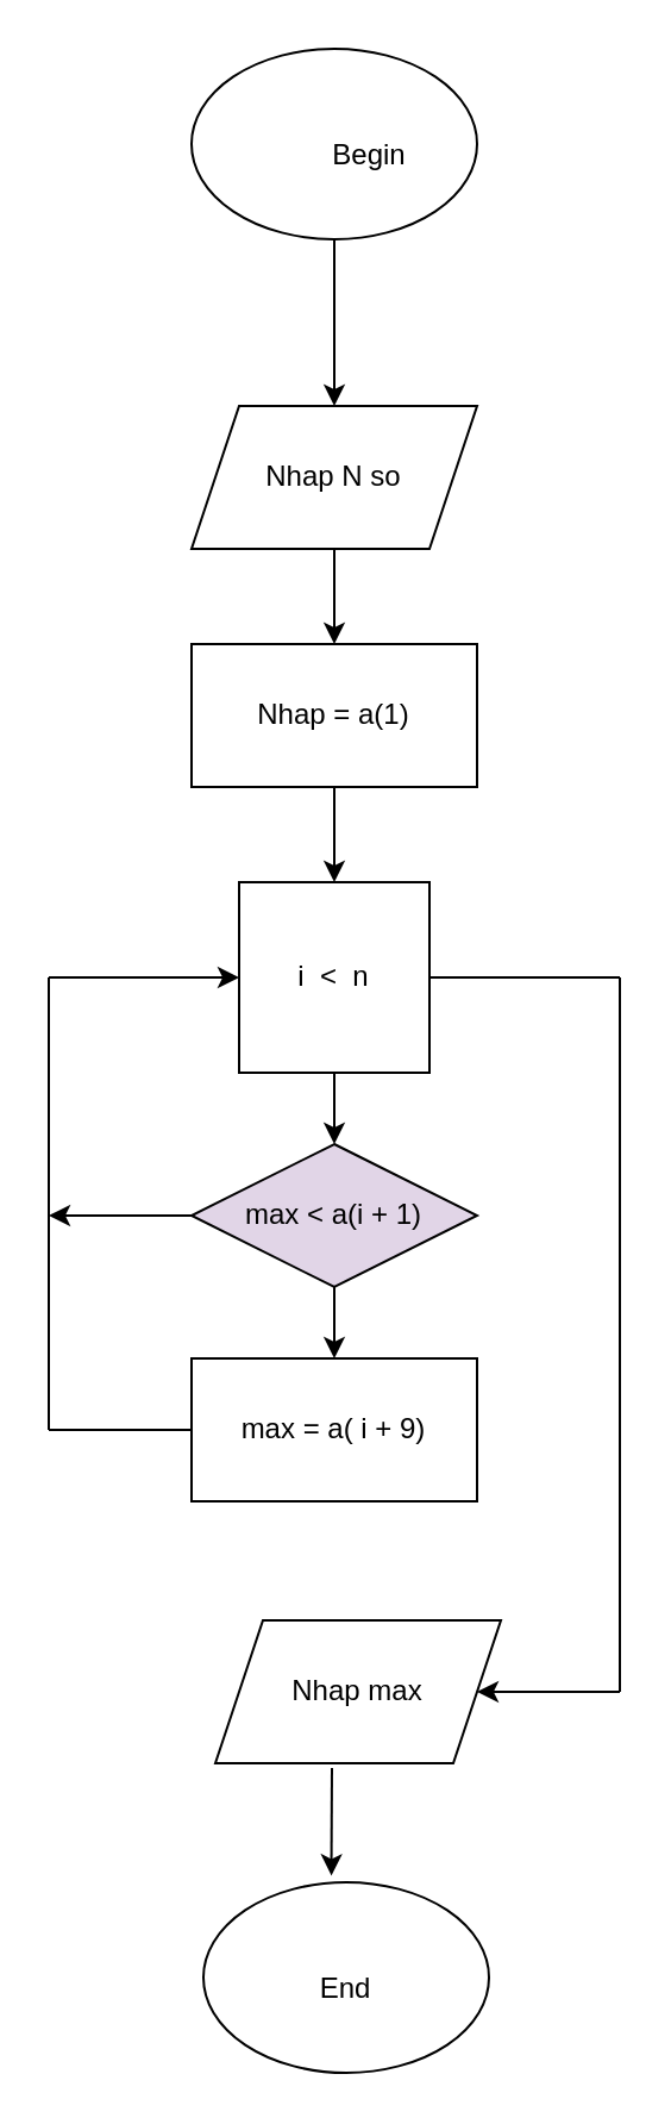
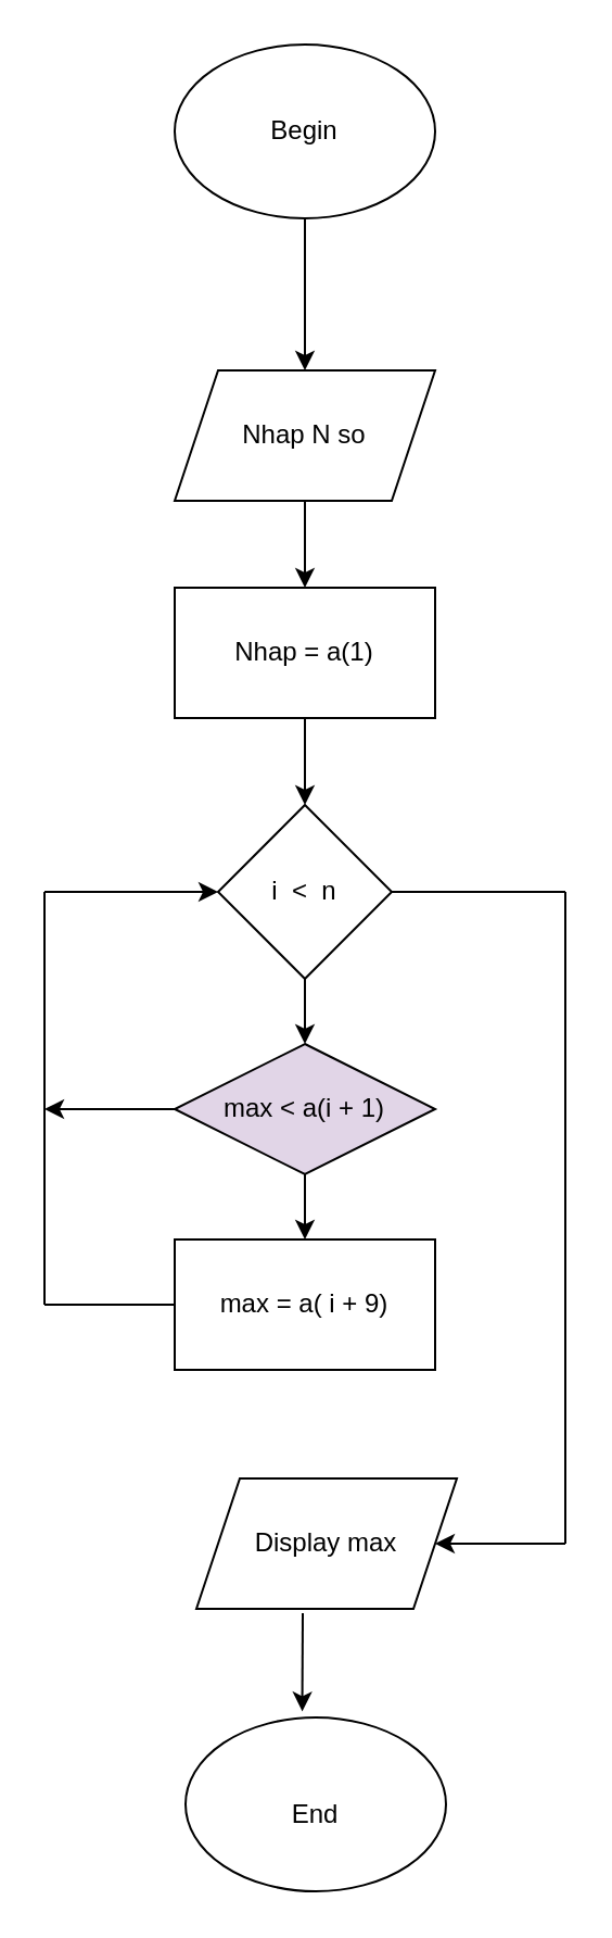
  <mxCell id="0" />
  <mxCell id="1" parent="0" />
  <mxCell id="2" value="" style="ellipse;whiteSpace=wrap;html=1;strokeColor=#000000;" vertex="1" parent="1"><mxGeometry x="80" y="20" width="120" height="80" as="geometry" /></mxCell>
  <mxCell id="3" value="" style="endArrow=classic;html=1;exitX=0.5;exitY=1;exitDx=0;exitDy=0;" edge="1" parent="1" source="2"><mxGeometry width="50" height="50" relative="1" as="geometry"><mxPoint x="120" y="270" as="sourcePoint" /><mxPoint x="140" y="170" as="targetPoint" /></mxGeometry></mxCell>
  <mxCell id="4" value="Nhap N so" style="shape=parallelogram;perimeter=parallelogramPerimeter;whiteSpace=wrap;html=1;fixedSize=1;strokeColor=#000000;" vertex="1" parent="1"><mxGeometry x="80" y="170" width="120" height="60" as="geometry" /></mxCell>
- <mxCell id="5" value="i&amp;nbsp; &amp;lt;&amp;nbsp; n" style="whiteSpace=wrap;html=1;strokeColor=#000000;rounded=0;" vertex="1" parent="1"><mxGeometry x="100" y="370" width="80" height="80" as="geometry" /></mxCell>
+ <mxCell id="5" value="i&amp;nbsp; &amp;lt;&amp;nbsp; n" style="rhombus;whiteSpace=wrap;html=1;strokeColor=#000000;" vertex="1" parent="1"><mxGeometry x="100" y="370" width="80" height="80" as="geometry" /></mxCell>
  <mxCell id="6" value="" style="endArrow=classic;html=1;exitX=0.5;exitY=1;exitDx=0;exitDy=0;entryX=0.5;entryY=0;entryDx=0;entryDy=0;" edge="1" parent="1" source="4"><mxGeometry width="50" height="50" relative="1" as="geometry"><mxPoint x="110" y="280" as="sourcePoint" /><mxPoint x="140" y="270" as="targetPoint" /></mxGeometry></mxCell>
  <mxCell id="7" value="" style="endArrow=classic;html=1;exitX=0.5;exitY=1;exitDx=0;exitDy=0;entryX=0.5;entryY=0;entryDx=0;entryDy=0;" edge="1" parent="1" target="5"><mxGeometry width="50" height="50" relative="1" as="geometry"><mxPoint x="140" y="330" as="sourcePoint" /><mxPoint x="170" y="330" as="targetPoint" /></mxGeometry></mxCell>
  <mxCell id="8" value="max = a( i + 9)" style="rounded=0;whiteSpace=wrap;html=1;strokeColor=#000000;" vertex="1" parent="1"><mxGeometry x="80" y="570" width="120" height="60" as="geometry" /></mxCell>
  <mxCell id="9" value="" style="endArrow=none;html=1;entryX=0;entryY=0.5;entryDx=0;entryDy=0;" edge="1" parent="1" target="8"><mxGeometry width="50" height="50" relative="1" as="geometry"><mxPoint x="20" y="600" as="sourcePoint" /><mxPoint x="80" y="570" as="targetPoint" /></mxGeometry></mxCell>
  <mxCell id="10" value="" style="endArrow=none;html=1;" edge="1" parent="1"><mxGeometry width="50" height="50" relative="1" as="geometry"><mxPoint x="20" y="600" as="sourcePoint" /><mxPoint x="20" y="410" as="targetPoint" /></mxGeometry></mxCell>
  <mxCell id="11" value="" style="endArrow=classic;html=1;entryX=0;entryY=0.5;entryDx=0;entryDy=0;" edge="1" parent="1" target="5"><mxGeometry width="50" height="50" relative="1" as="geometry"><mxPoint x="20" y="410" as="sourcePoint" /><mxPoint x="90" y="390" as="targetPoint" /></mxGeometry></mxCell>
- <mxCell id="12" value="Begin" style="text;html=1;strokeColor=none;fillColor=none;align=center;verticalAlign=middle;whiteSpace=wrap;rounded=0;" vertex="1" parent="1"><mxGeometry x="125" y="35" width="60" height="60" as="geometry" /></mxCell>
- <mxCell id="13" value="Nhap max" style="shape=parallelogram;perimeter=parallelogramPerimeter;whiteSpace=wrap;html=1;fixedSize=1;strokeColor=#000000;" vertex="1" parent="1"><mxGeometry x="90" y="680" width="120" height="60" as="geometry" /></mxCell>
+ <mxCell id="12" value="Begin" style="text;html=1;strokeColor=none;fillColor=none;align=center;verticalAlign=middle;whiteSpace=wrap;rounded=0;" vertex="1" parent="1"><mxGeometry x="110" y="30" width="60" height="60" as="geometry" /></mxCell>
+ <mxCell id="13" value="Display max" style="shape=parallelogram;perimeter=parallelogramPerimeter;whiteSpace=wrap;html=1;fixedSize=1;strokeColor=#000000;" vertex="1" parent="1"><mxGeometry x="90" y="680" width="120" height="60" as="geometry" /></mxCell>
  <mxCell id="14" value="" style="ellipse;whiteSpace=wrap;html=1;strokeColor=#000000;" vertex="1" parent="1"><mxGeometry x="85" y="790" width="120" height="80" as="geometry" /></mxCell>
  <mxCell id="15" value="" style="endArrow=classic;html=1;entryX=0.448;entryY=-0.035;entryDx=0;entryDy=0;entryPerimeter=0;" edge="1" parent="1" target="14"><mxGeometry width="50" height="50" relative="1" as="geometry"><mxPoint x="139" y="742" as="sourcePoint" /><mxPoint x="170" y="740" as="targetPoint" /></mxGeometry></mxCell>
  <mxCell id="16" value="" style="endArrow=classic;html=1;exitX=0.5;exitY=1;exitDx=0;exitDy=0;entryX=0.5;entryY=0;entryDx=0;entryDy=0;" edge="1" parent="1" source="5"><mxGeometry width="50" height="50" relative="1" as="geometry"><mxPoint x="110" y="490" as="sourcePoint" /><mxPoint x="140" y="480" as="targetPoint" /></mxGeometry></mxCell>
  <mxCell id="17" value="" style="endArrow=classic;html=1;" edge="1" parent="1"><mxGeometry width="50" height="50" relative="1" as="geometry"><mxPoint x="140" y="540" as="sourcePoint" /><mxPoint x="140" y="570" as="targetPoint" /></mxGeometry></mxCell>
  <mxCell id="18" value="End" style="text;html=1;strokeColor=none;fillColor=none;align=center;verticalAlign=middle;whiteSpace=wrap;rounded=0;" vertex="1" parent="1"><mxGeometry x="100" y="810" width="90" height="50" as="geometry" /></mxCell>
  <mxCell id="19" value="Nhap = a(1)" style="rounded=0;whiteSpace=wrap;html=1;strokeColor=#000000;" vertex="1" parent="1"><mxGeometry x="80" y="270" width="120" height="60" as="geometry" /></mxCell>
  <mxCell id="20" value="max &amp;lt; a(i + 1)" style="rhombus;whiteSpace=wrap;html=1;strokeColor=#000000;fillColor=#e1d5e7;" vertex="1" parent="1"><mxGeometry x="80" y="480" width="120" height="60" as="geometry" /></mxCell>
  <mxCell id="21" value="" style="endArrow=none;html=1;exitX=1;exitY=0.5;exitDx=0;exitDy=0;" edge="1" parent="1" source="5"><mxGeometry width="50" height="50" relative="1" as="geometry"><mxPoint x="180" y="450" as="sourcePoint" /><mxPoint x="260" y="410" as="targetPoint" /></mxGeometry></mxCell>
  <mxCell id="22" value="" style="endArrow=classic;html=1;entryX=1;entryY=0.5;entryDx=0;entryDy=0;" edge="1" parent="1" target="13"><mxGeometry width="50" height="50" relative="1" as="geometry"><mxPoint x="260" y="710" as="sourcePoint" /><mxPoint x="290" y="430" as="targetPoint" /></mxGeometry></mxCell>
  <mxCell id="23" value="" style="endArrow=none;html=1;" edge="1" parent="1"><mxGeometry width="50" height="50" relative="1" as="geometry"><mxPoint x="260" y="410" as="sourcePoint" /><mxPoint x="260" y="710" as="targetPoint" /></mxGeometry></mxCell>
  <mxCell id="24" value="" style="endArrow=classic;html=1;exitX=0;exitY=0.5;exitDx=0;exitDy=0;" edge="1" parent="1" source="20"><mxGeometry width="50" height="50" relative="1" as="geometry"><mxPoint x="20" y="540" as="sourcePoint" /><mxPoint x="20" y="510" as="targetPoint" /></mxGeometry></mxCell>
